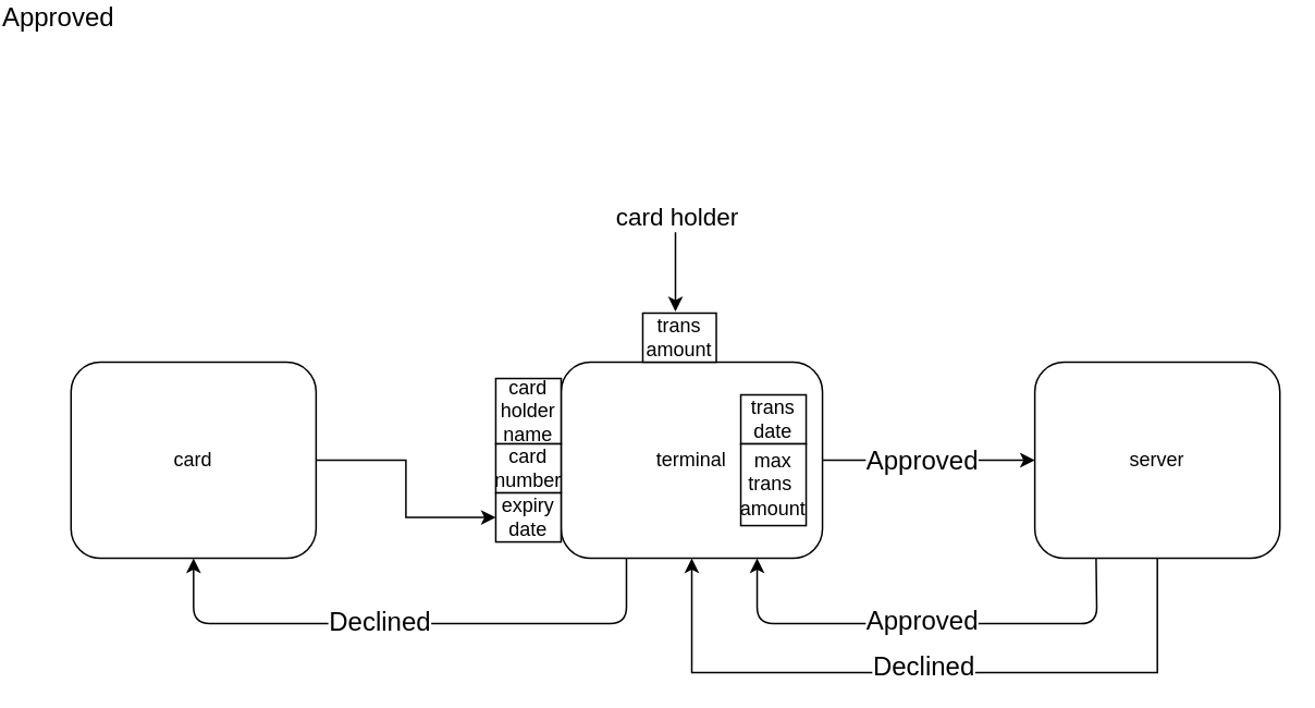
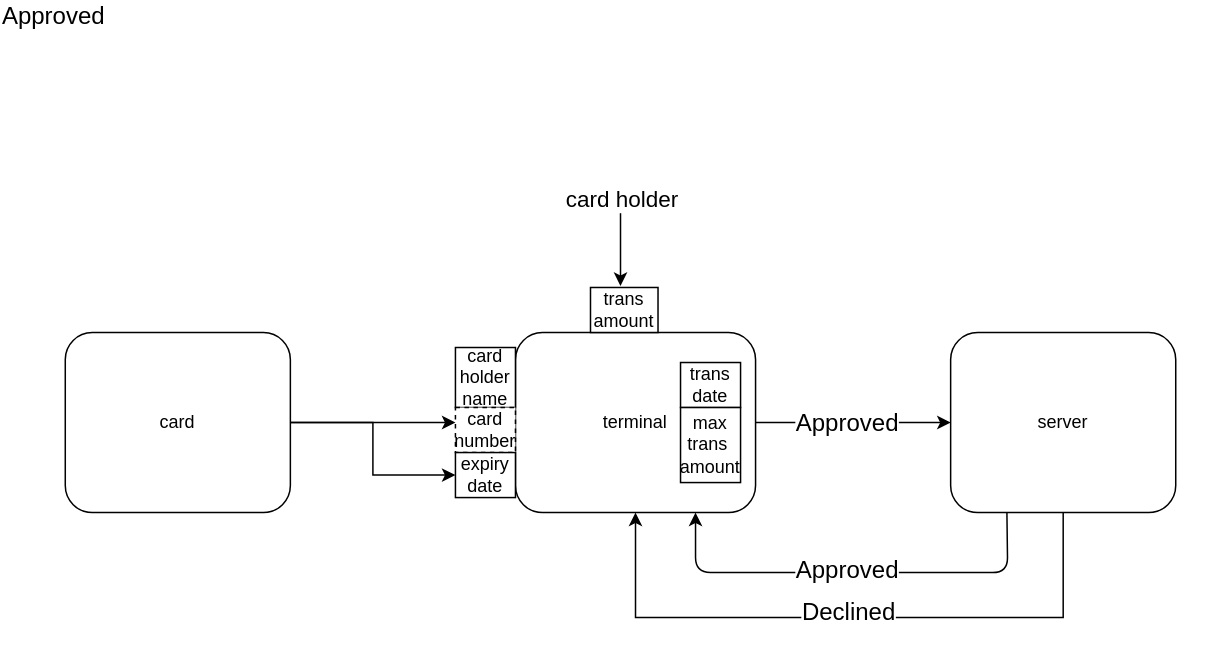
  <mxCell id="0" />
  <mxCell id="1" parent="0" />
  <mxCell id="2" value="" style="edgeStyle=orthogonalEdgeStyle;rounded=0;orthogonalLoop=1;jettySize=auto;html=1;entryX=0;entryY=0.5;entryDx=0;entryDy=0;exitX=1;exitY=0.5;exitDx=0;exitDy=0;" edge="1" parent="1" source="5" target="8"><mxGeometry relative="1" as="geometry"><mxPoint x="610" y="171" as="targetPoint" /></mxGeometry></mxCell>
  <mxCell id="3" value="Approved" style="edgeLabel;html=1;align=center;verticalAlign=middle;resizable=0;points=[];fontSize=16;" vertex="1" connectable="0" parent="2"><mxGeometry x="-0.314" y="1" relative="1" as="geometry"><mxPoint x="15" as="offset" /></mxGeometry></mxCell>
  <mxCell id="4" value="card" style="rounded=1;whiteSpace=wrap;html=1;" vertex="1" parent="1"><mxGeometry x="20" y="111" width="150" height="120" as="geometry" /></mxCell>
  <mxCell id="5" value="terminal" style="rounded=1;whiteSpace=wrap;html=1;" vertex="1" parent="1"><mxGeometry x="320" y="111" width="160" height="120" as="geometry" /></mxCell>
  <mxCell id="6" value="" style="edgeStyle=orthogonalEdgeStyle;rounded=0;orthogonalLoop=1;jettySize=auto;html=1;entryX=0.5;entryY=1;entryDx=0;entryDy=0;" edge="1" parent="1" source="8" target="5"><mxGeometry relative="1" as="geometry"><mxPoint x="685" y="351" as="targetPoint" /><Array as="points"><mxPoint x="685" y="301" /><mxPoint x="400" y="301" /></Array></mxGeometry></mxCell>
  <mxCell id="7" value="Declined" style="edgeLabel;html=1;align=center;verticalAlign=middle;resizable=0;points=[];fontSize=16;" vertex="1" connectable="0" parent="6"><mxGeometry x="-0.087" y="3" relative="1" as="geometry"><mxPoint x="-20" y="-8" as="offset" /></mxGeometry></mxCell>
  <mxCell id="8" value="server" style="rounded=1;whiteSpace=wrap;html=1;" vertex="1" parent="1"><mxGeometry x="610" y="111" width="150" height="120" as="geometry" /></mxCell>
  <mxCell id="9" value="" style="group" vertex="1" connectable="0" parent="1"><mxGeometry x="280" y="121" width="40" height="100" as="geometry" /></mxCell>
  <mxCell id="10" value="card holder name" style="rounded=0;whiteSpace=wrap;html=1;" vertex="1" parent="9"><mxGeometry width="40" height="40" as="geometry" /></mxCell>
- <mxCell id="11" value="card number" style="rounded=0;whiteSpace=wrap;html=1;" vertex="1" parent="9"><mxGeometry y="40" width="40" height="30" as="geometry" /></mxCell>
+ <mxCell id="11" value="card number" style="rounded=0;whiteSpace=wrap;html=1;dashed=1;" vertex="1" parent="9"><mxGeometry y="40" width="40" height="30" as="geometry" /></mxCell>
  <mxCell id="12" value="expiry date" style="rounded=0;whiteSpace=wrap;html=1;" vertex="1" parent="9"><mxGeometry y="70" width="40" height="30" as="geometry" /></mxCell>
+ <mxCell id="13" value="" style="edgeStyle=orthogonalEdgeStyle;rounded=0;orthogonalLoop=1;jettySize=auto;html=1;" edge="1" parent="1" source="4" target="11"><mxGeometry relative="1" as="geometry"><Array as="points"><mxPoint x="240" y="171" /><mxPoint x="240" y="171" /></Array></mxGeometry></mxCell>
  <mxCell id="14" value="" style="edgeStyle=orthogonalEdgeStyle;rounded=0;orthogonalLoop=1;jettySize=auto;html=1;" edge="1" parent="1" source="4" target="12"><mxGeometry relative="1" as="geometry" /></mxCell>
  <mxCell id="15" value="" style="group" vertex="1" connectable="0" parent="1"><mxGeometry x="430" y="131" width="40" height="80" as="geometry" /></mxCell>
  <mxCell id="16" value="trans&lt;br&gt;date" style="rounded=0;whiteSpace=wrap;html=1;" vertex="1" parent="15"><mxGeometry width="40" height="30" as="geometry" /></mxCell>
  <mxCell id="17" value="max trans&amp;nbsp;&lt;br&gt;amount" style="rounded=0;whiteSpace=wrap;html=1;" vertex="1" parent="15"><mxGeometry y="30" width="40" height="50" as="geometry" /></mxCell>
  <mxCell id="18" value="trans&lt;br&gt;amount" style="rounded=0;whiteSpace=wrap;html=1;" vertex="1" parent="1"><mxGeometry x="370" y="81" width="45" height="30" as="geometry" /></mxCell>
  <mxCell id="19" value="" style="endArrow=classic;html=1;" edge="1" parent="1"><mxGeometry width="50" height="50" relative="1" as="geometry"><mxPoint x="390" y="20" as="sourcePoint" /><mxPoint x="390" y="80" as="targetPoint" /></mxGeometry></mxCell>
  <mxCell id="20" value="card holder" style="edgeLabel;html=1;align=center;verticalAlign=middle;resizable=0;points=[];fontSize=15;" vertex="1" connectable="0" parent="19"><mxGeometry x="-0.646" relative="1" as="geometry"><mxPoint y="-9.8" as="offset" /></mxGeometry></mxCell>
  <mxCell id="21" value="" style="endArrow=classic;html=1;exitX=0.25;exitY=1;exitDx=0;exitDy=0;entryX=0.75;entryY=1;entryDx=0;entryDy=0;" edge="1" parent="1" source="8" target="5"><mxGeometry width="50" height="50" relative="1" as="geometry"><mxPoint x="340" y="231" as="sourcePoint" /><mxPoint x="390" y="181" as="targetPoint" /><Array as="points"><mxPoint x="648" y="271" /><mxPoint x="540" y="271" /><mxPoint x="440" y="271" /></Array></mxGeometry></mxCell>
  <mxCell id="22" value="Approved" style="edgeLabel;html=1;align=center;verticalAlign=middle;resizable=0;points=[];fontSize=16;" vertex="1" connectable="0" parent="21"><mxGeometry x="0.105" y="1" relative="1" as="geometry"><mxPoint x="11" y="-4" as="offset" /></mxGeometry></mxCell>
- <mxCell id="23" value="" style="endArrow=classic;html=1;fontSize=16;exitX=0.25;exitY=1;exitDx=0;exitDy=0;entryX=0.5;entryY=1;entryDx=0;entryDy=0;" edge="1" parent="1" source="5" target="4"><mxGeometry width="50" height="50" relative="1" as="geometry"><mxPoint x="340" y="231" as="sourcePoint" /><mxPoint x="390" y="181" as="targetPoint" /><Array as="points"><mxPoint x="360" y="271" /><mxPoint x="95" y="271" /></Array></mxGeometry></mxCell>
- <mxCell id="24" value="Declined" style="edgeLabel;html=1;align=center;verticalAlign=middle;resizable=0;points=[];fontSize=16;" vertex="1" connectable="0" parent="23"><mxGeometry x="0.145" y="-2" relative="1" as="geometry"><mxPoint x="6" as="offset" /></mxGeometry></mxCell>
  <mxCell id="25" value="Approved" style="edgeLabel;html=1;align=center;verticalAlign=middle;resizable=0;points=[];fontSize=16;" vertex="1" connectable="0" parent="1"><mxGeometry x="0.105" y="1" relative="1" as="geometry"><mxPoint x="11" y="-101" as="offset" /></mxGeometry></mxCell>
  <mxCell id="26" value="Approved" style="edgeLabel;html=1;align=center;verticalAlign=middle;resizable=0;points=[];fontSize=16;" vertex="1" connectable="0" parent="1"><mxGeometry x="0.105" y="1" relative="1" as="geometry"><mxPoint x="11" y="-101" as="offset" /></mxGeometry></mxCell>
